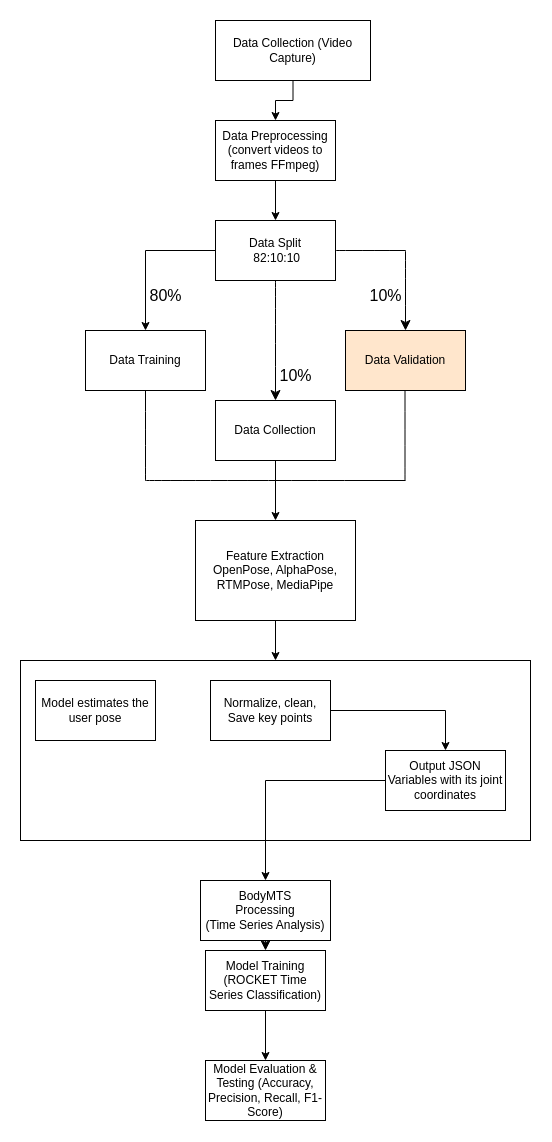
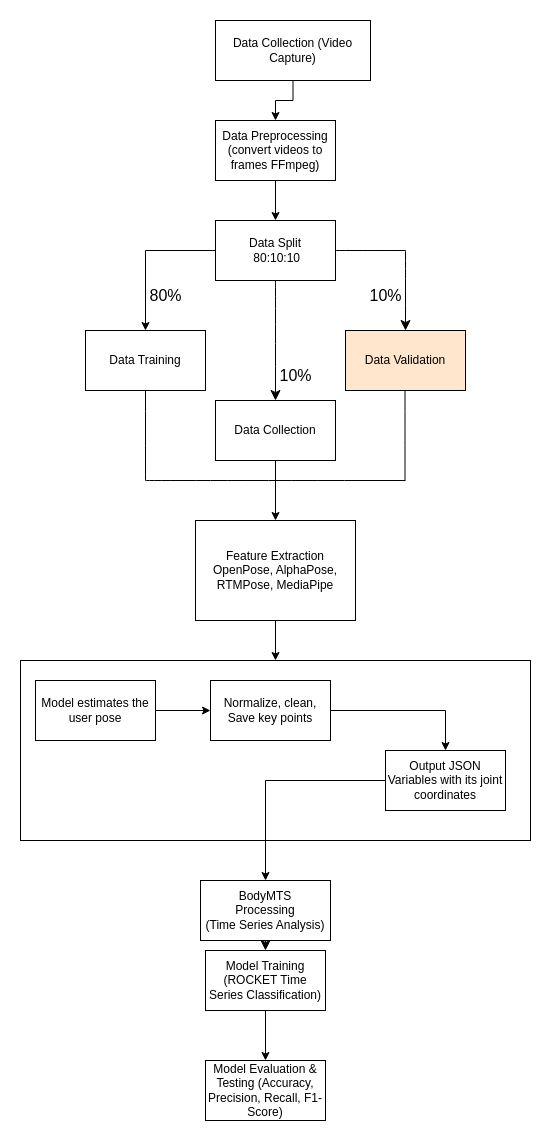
  <mxCell id="0" />
  <mxCell id="1" parent="0" />
  <mxCell id="2" value="" style="rounded=0;whiteSpace=wrap;html=1;" vertex="1" parent="1"><mxGeometry x="20" y="660" width="510" height="180" as="geometry" /></mxCell>
  <mxCell id="3" value="" style="edgeStyle=orthogonalEdgeStyle;rounded=0;orthogonalLoop=1;jettySize=auto;html=1;" parent="1" source="4" target="6" edge="1"><mxGeometry relative="1" as="geometry" /></mxCell>
  <mxCell id="4" value="Data Collection (Video Capture)" style="rounded=0;whiteSpace=wrap;html=1;" parent="1" vertex="1"><mxGeometry x="215" y="20" width="155" height="60" as="geometry" /></mxCell>
  <mxCell id="5" value="" style="edgeStyle=orthogonalEdgeStyle;rounded=0;orthogonalLoop=1;jettySize=auto;html=1;" edge="1" parent="1" source="6" target="12"><mxGeometry relative="1" as="geometry" /></mxCell>
  <mxCell id="6" value="Data Preprocessing (convert videos to frames FFmpeg)" style="rounded=0;whiteSpace=wrap;html=1;" parent="1" vertex="1"><mxGeometry x="215" y="120" width="120" height="60" as="geometry" /></mxCell>
  <mxCell id="7" value="" style="edgeStyle=orthogonalEdgeStyle;rounded=0;orthogonalLoop=1;jettySize=auto;html=1;" edge="1" parent="1" source="8" target="2"><mxGeometry relative="1" as="geometry" /></mxCell>
  <mxCell id="8" value="Feature Extraction&lt;br&gt;OpenPose, AlphaPose, RTMPose, MediaPipe" style="rounded=0;whiteSpace=wrap;html=1;" parent="1" vertex="1"><mxGeometry x="195" y="520" width="160" height="100" as="geometry" /></mxCell>
  <mxCell id="9" value="" style="group" vertex="1" connectable="0" parent="1"><mxGeometry x="85" y="220" width="380" height="260" as="geometry" /></mxCell>
  <mxCell id="10" value="" style="edgeStyle=orthogonalEdgeStyle;rounded=0;orthogonalLoop=1;jettySize=auto;html=1;" parent="9" source="12" target="13" edge="1"><mxGeometry relative="1" as="geometry" /></mxCell>
  <mxCell id="11" value="" style="edgeStyle=none;curved=1;rounded=0;orthogonalLoop=1;jettySize=auto;html=1;fontSize=12;startSize=8;endSize=8;" parent="9" source="12" target="19" edge="1"><mxGeometry relative="1" as="geometry" /></mxCell>
- <mxCell id="12" value="Data Split&lt;br&gt;&amp;nbsp;82:10:10" style="rounded=0;whiteSpace=wrap;html=1;" parent="9" vertex="1"><mxGeometry x="130" width="120" height="60" as="geometry" /></mxCell>
+ <mxCell id="12" value="Data Split&lt;br&gt;&amp;nbsp;80:10:10" style="rounded=0;whiteSpace=wrap;html=1;" parent="9" vertex="1"><mxGeometry x="130" width="120" height="60" as="geometry" /></mxCell>
  <mxCell id="13" value="Data Training" style="rounded=0;whiteSpace=wrap;html=1;" parent="9" vertex="1"><mxGeometry y="110" width="120" height="60" as="geometry" /></mxCell>
  <mxCell id="14" value="" style="endArrow=none;html=1;rounded=0;fontSize=12;startSize=8;endSize=8;curved=1;" parent="9" edge="1"><mxGeometry width="50" height="50" relative="1" as="geometry"><mxPoint x="250" y="30" as="sourcePoint" /><mxPoint x="320" y="30" as="targetPoint" /></mxGeometry></mxCell>
  <mxCell id="15" value="Data Validation" style="rounded=0;whiteSpace=wrap;html=1;fillColor=#ffe6cc;" parent="9" vertex="1"><mxGeometry x="260" y="110" width="120" height="60" as="geometry" /></mxCell>
  <mxCell id="16" value="10%" style="text;html=1;align=center;verticalAlign=middle;resizable=0;points=[];autosize=1;strokeColor=none;fillColor=none;fontSize=16;" parent="9" vertex="1"><mxGeometry x="270" y="60" width="60" height="30" as="geometry" /></mxCell>
  <mxCell id="17" value="" style="endArrow=classic;html=1;rounded=0;fontSize=12;startSize=8;endSize=8;curved=1;entryX=0.5;entryY=0;entryDx=0;entryDy=0;" parent="9" target="15" edge="1"><mxGeometry width="50" height="50" relative="1" as="geometry"><mxPoint x="320" y="30" as="sourcePoint" /><mxPoint x="370" y="-20" as="targetPoint" /></mxGeometry></mxCell>
  <mxCell id="18" value="80%" style="text;html=1;align=center;verticalAlign=middle;resizable=0;points=[];autosize=1;strokeColor=none;fillColor=none;fontSize=16;" parent="9" vertex="1"><mxGeometry x="50" y="60" width="60" height="30" as="geometry" /></mxCell>
  <mxCell id="19" value="Data Collection" style="rounded=0;whiteSpace=wrap;html=1;" parent="9" vertex="1"><mxGeometry x="130" y="180" width="120" height="60" as="geometry" /></mxCell>
  <mxCell id="20" value="10%" style="text;html=1;align=center;verticalAlign=middle;resizable=0;points=[];autosize=1;strokeColor=none;fillColor=none;fontSize=16;" parent="9" vertex="1"><mxGeometry x="180" y="140" width="60" height="30" as="geometry" /></mxCell>
  <mxCell id="21" value="" style="endArrow=none;html=1;rounded=0;fontSize=12;startSize=8;endSize=8;curved=1;" parent="9" edge="1"><mxGeometry width="50" height="50" relative="1" as="geometry"><mxPoint x="60" y="260" as="sourcePoint" /><mxPoint x="60" y="170" as="targetPoint" /></mxGeometry></mxCell>
  <mxCell id="22" value="" style="endArrow=none;html=1;rounded=0;fontSize=12;startSize=8;endSize=8;curved=1;" parent="9" edge="1"><mxGeometry width="50" height="50" relative="1" as="geometry"><mxPoint x="319.5" y="260" as="sourcePoint" /><mxPoint x="319.5" y="170" as="targetPoint" /></mxGeometry></mxCell>
  <mxCell id="23" value="" style="endArrow=none;html=1;rounded=0;fontSize=12;startSize=8;endSize=8;curved=1;" parent="9" edge="1"><mxGeometry width="50" height="50" relative="1" as="geometry"><mxPoint x="60" y="260" as="sourcePoint" /><mxPoint x="320" y="260" as="targetPoint" /></mxGeometry></mxCell>
  <mxCell id="24" value="" style="edgeStyle=orthogonalEdgeStyle;rounded=0;orthogonalLoop=1;jettySize=auto;html=1;" edge="1" parent="1" source="19" target="8"><mxGeometry relative="1" as="geometry" /></mxCell>
  <mxCell id="25" value="" style="group" vertex="1" connectable="0" parent="1"><mxGeometry x="200" y="850" width="130" height="270" as="geometry" /></mxCell>
  <mxCell id="26" value="" style="edgeStyle=none;curved=1;rounded=0;orthogonalLoop=1;jettySize=auto;html=1;fontSize=12;startSize=8;endSize=8;" parent="25" source="27" target="29" edge="1"><mxGeometry relative="1" as="geometry" /></mxCell>
  <mxCell id="27" value="BodyMTS &lt;br&gt;Processing&lt;br&gt;(Time Series Analysis)" style="rounded=0;whiteSpace=wrap;html=1;" parent="25" vertex="1"><mxGeometry y="30" width="130" height="60" as="geometry" /></mxCell>
  <mxCell id="28" value="" style="edgeStyle=orthogonalEdgeStyle;rounded=0;orthogonalLoop=1;jettySize=auto;html=1;" edge="1" parent="25" source="29" target="30"><mxGeometry relative="1" as="geometry" /></mxCell>
  <mxCell id="29" value="Model Training (ROCKET Time Series Classification)" style="rounded=0;whiteSpace=wrap;html=1;" parent="25" vertex="1"><mxGeometry x="5" y="100" width="120" height="60" as="geometry" /></mxCell>
  <mxCell id="30" value="Model Evaluation &amp;amp; Testing (Accuracy, Precision, Recall, F1-Score)" style="rounded=0;whiteSpace=wrap;html=1;" parent="25" vertex="1"><mxGeometry x="5" y="210" width="120" height="60" as="geometry" /></mxCell>
+ <mxCell id="31" value="" style="edgeStyle=orthogonalEdgeStyle;rounded=0;orthogonalLoop=1;jettySize=auto;html=1;" edge="1" parent="1" source="32" target="34"><mxGeometry relative="1" as="geometry" /></mxCell>
  <mxCell id="32" value="Model estimates the user pose" style="rounded=0;whiteSpace=wrap;html=1;" vertex="1" parent="1"><mxGeometry x="35" y="680" width="120" height="60" as="geometry" /></mxCell>
  <mxCell id="33" value="" style="edgeStyle=orthogonalEdgeStyle;rounded=0;orthogonalLoop=1;jettySize=auto;html=1;" edge="1" parent="1" source="34" target="36"><mxGeometry relative="1" as="geometry" /></mxCell>
  <mxCell id="34" value="Normalize, clean, Save key points" style="rounded=0;whiteSpace=wrap;html=1;" vertex="1" parent="1"><mxGeometry x="210" y="680" width="120" height="60" as="geometry" /></mxCell>
  <mxCell id="35" style="edgeStyle=orthogonalEdgeStyle;rounded=0;orthogonalLoop=1;jettySize=auto;html=1;" edge="1" parent="1" source="36" target="27"><mxGeometry relative="1" as="geometry" /></mxCell>
  <mxCell id="36" value="Output JSON Variables with its joint coordinates" style="rounded=0;whiteSpace=wrap;html=1;" vertex="1" parent="1"><mxGeometry x="385" y="750" width="120" height="60" as="geometry" /></mxCell>
